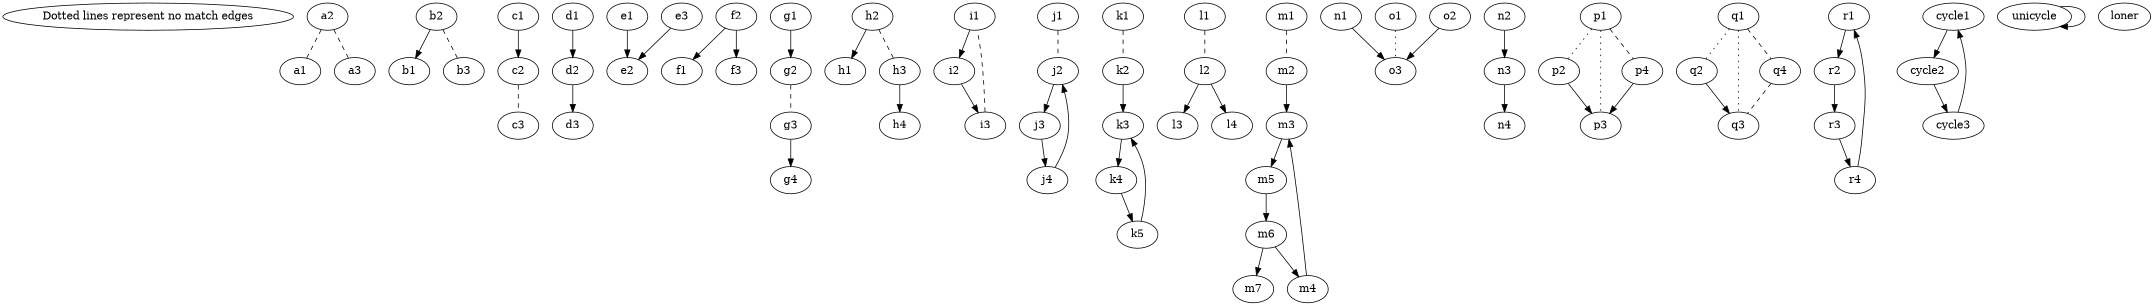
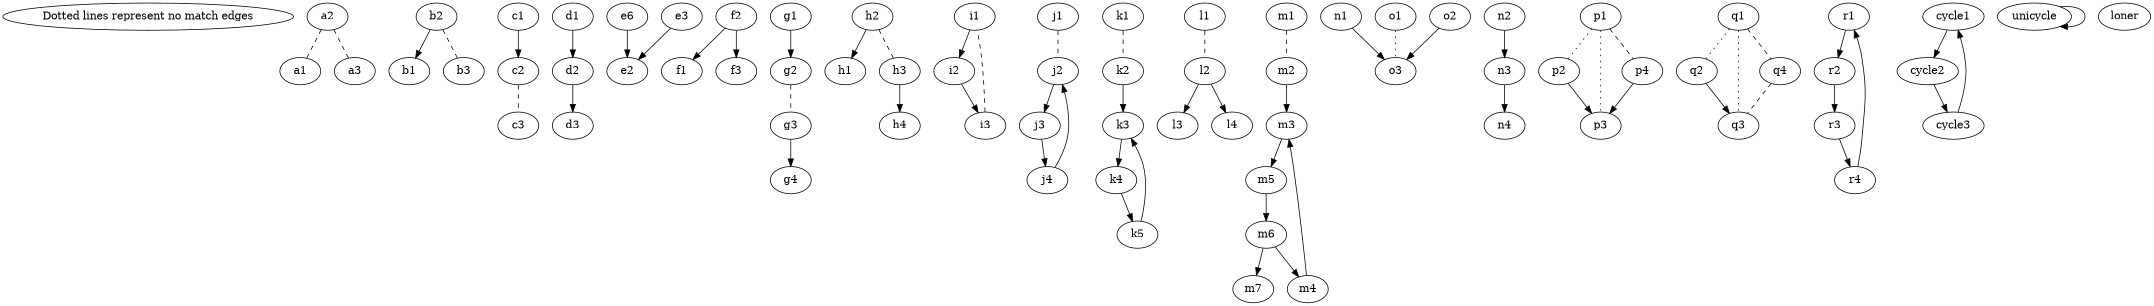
  digraph {
    "Dotted lines represent no match edges" [height=0.50 width=3.31]
    a2 [height=0.50 width=0.75]
    a1 [height=0.50 width=0.75]
    a3 [height=0.50 width=0.75]
    b2 [height=0.50 width=0.75]
    b1 [height=0.50 width=0.75]
    b3 [height=0.50 width=0.75]
    c1 [height=0.50 width=0.75]
    c2 [height=0.50 width=0.75]
    c3 [height=0.50 width=0.75]
    d1 [height=0.50 width=0.75]
    d2 [height=0.50 width=0.75]
    d3 [height=0.50 width=0.75]
-   e1 [height=0.50 width=0.75]
+   e1 [height=0.50 width=0.75 label=e6]
    e2 [height=0.50 width=0.75]
    e3 [height=0.50 width=0.75]
    f2 [height=0.50 width=0.75]
    f1 [height=0.50 width=0.75]
    f3 [height=0.50 width=0.75]
    g1 [height=0.50 width=0.75]
    g2 [height=0.50 width=0.75]
    g3 [height=0.50 width=0.75]
    g4 [height=0.50 width=0.75]
    h2 [height=0.50 width=0.75]
    h1 [height=0.50 width=0.75]
    h3 [height=0.50 width=0.75]
    h4 [height=0.50 width=0.75]
    i1 [height=0.50 width=0.75]
    i2 [height=0.50 width=0.75]
    i3 [height=0.50 width=0.75]
    j1 [height=0.50 width=0.75]
    j2 [height=0.50 width=0.75]
    j3 [height=0.50 width=0.75]
    j4 [height=0.50 width=0.75]
    k1 [height=0.50 width=0.75]
    k2 [height=0.50 width=0.75]
    k3 [height=0.50 width=0.75]
    k4 [height=0.50 width=0.75]
    k5 [height=0.50 width=0.75]
    l1 [height=0.50 width=0.75]
    l2 [height=0.50 width=0.75]
    l3 [height=0.50 width=0.75]
    l4 [height=0.50 width=0.75]
    m1 [height=0.50 width=0.75]
    m2 [height=0.50 width=0.75]
    m3 [height=0.50 width=0.75]
    m5 [height=0.50 width=0.75]
    m6 [height=0.50 width=0.75]
    m4 [height=0.50 width=0.75]
    m7 [height=0.50 width=0.75]
    n1 [height=0.50 width=0.75]
    o3 [height=0.50 width=0.75]
    n2 [height=0.50 width=0.75]
    n3 [height=0.50 width=0.75]
    n4 [height=0.50 width=0.75]
    o1 [height=0.50 width=0.75]
    o2 [height=0.50 width=0.75]
    p1 [height=0.50 width=0.75]
    p2 [height=0.50 width=0.75]
    p3 [height=0.50 width=0.75]
    p4 [height=0.50 width=0.75]
    q1 [height=0.50 width=0.75]
    q2 [height=0.50 width=0.75]
    q3 [height=0.50 width=0.75]
    q4 [height=0.50 width=0.75]
    r1 [height=0.50 width=0.75]
    r2 [height=0.50 width=0.75]
    r3 [height=0.50 width=0.75]
    r4 [height=0.50 width=0.75]
    cycle1 [height=0.50 width=0.86]
    cycle2 [height=0.50 width=0.86]
    cycle3 [height=0.50 width=0.86]
    unicycle [height=0.50 width=1.00]
    loner [height=0.50 width=0.75]
    a2 -> a1 [arrowhead=none style=dashed]
    a2 -> a3 [arrowhead=none style=dashed]
    b2 -> b1
    b2 -> b3 [arrowhead=none style=dashed]
    c1 -> c2
    c2 -> c3 [arrowhead=none style=dashed]
    d1 -> d2
    d2 -> d3
    e1 -> e2
    e3 -> e2
    f2 -> f1
    f2 -> f3
    g1 -> g2
    g2 -> g3 [arrowhead=none style=dashed]
    g3 -> g4
    h2 -> h1
    h2 -> h3 [arrowhead=none style=dashed]
    h3 -> h4
    i1 -> i2
    i2 -> i3
    i3 -> i1 [arrowhead=none style=dashed]
    j1 -> j2 [arrowhead=none style=dashed]
    j2 -> j3
    j3 -> j4
    j4 -> j2
    k1 -> k2 [arrowhead=none style=dashed]
    k2 -> k3
    k3 -> k4
    k4 -> k5
    k5 -> k3
    l1 -> l2 [arrowhead=none style=dashed]
    l2 -> l3
    l2 -> l4
    m1 -> m2 [arrowhead=none style=dashed]
    m2 -> m3
    m3 -> m5
    m5 -> m6
    m6 -> m4
    m6 -> m7
    m4 -> m3
    n1 -> o3
    n2 -> n3
    n3 -> n4
    o1 -> o3 [arrowhead=none style=dotted]
    o2 -> o3
    p1 -> p2 [arrowhead=none style=dotted]
    p1 -> p3 [arrowhead=none style=dotted]
    p1 -> p4 [arrowhead=none style=dashed]
    p2 -> p3
    p4 -> p3
    q1 -> q2 [arrowhead=none style=dotted]
    q1 -> q3 [arrowhead=none style=dotted]
    q1 -> q4 [arrowhead=none style=dashed]
    q2 -> q3
    q4 -> q3 [arrowhead=none style=dashed]
    r1 -> r2
    r2 -> r3
    r3 -> r4
    r4 -> r1
    cycle1 -> cycle2
    cycle2 -> cycle3
    cycle3 -> cycle1
    unicycle -> unicycle
  }
